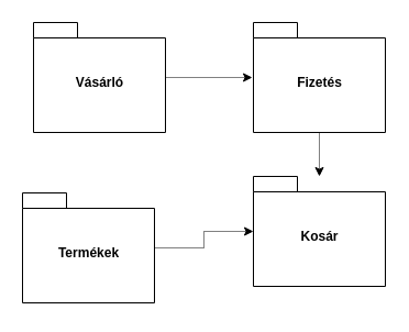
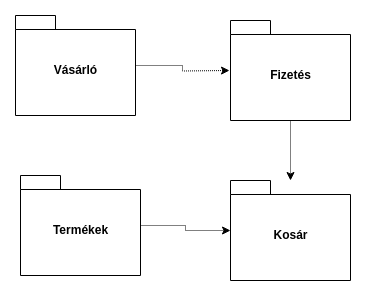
  <mxCell id="0" />
  <mxCell id="1" parent="0" />
  <mxCell id="2" style="edgeStyle=orthogonalEdgeStyle;rounded=0;orthogonalLoop=1;jettySize=auto;html=1;dashed=1;dashPattern=1 1;" edge="1" parent="1" source="3"><mxGeometry relative="1" as="geometry"><mxPoint x="229" y="70" as="targetPoint" /></mxGeometry></mxCell>
- <mxCell id="3" value="Vásárló" style="shape=folder;fontStyle=1;spacingTop=10;tabWidth=40;tabHeight=14;tabPosition=left;html=1;rounded=0;glass=0;sketch=0;gradientColor=none;gradientDirection=north;" vertex="1" parent="1"><mxGeometry x="30" y="20" width="120" height="100" as="geometry" /></mxCell>
+ <mxCell id="3" value="Vásárló" style="shape=folder;fontStyle=1;spacingTop=10;tabWidth=40;tabHeight=14;tabPosition=left;html=1;rounded=0;glass=0;sketch=0;gradientColor=none;gradientDirection=north;" vertex="1" parent="1"><mxGeometry x="15" y="15" width="120" height="100" as="geometry" /></mxCell>
  <mxCell id="4" style="edgeStyle=orthogonalEdgeStyle;rounded=0;orthogonalLoop=1;jettySize=auto;html=1;dashed=1;dashPattern=1 1;" edge="1" parent="1" source="5" target="8"><mxGeometry relative="1" as="geometry" /></mxCell>
  <mxCell id="5" value="Fizetés" style="shape=folder;fontStyle=1;spacingTop=10;tabWidth=40;tabHeight=14;tabPosition=left;html=1;rounded=0;glass=0;sketch=0;gradientColor=none;gradientDirection=north;" vertex="1" parent="1"><mxGeometry x="230" y="20" width="120" height="100" as="geometry" /></mxCell>
  <mxCell id="6" style="edgeStyle=orthogonalEdgeStyle;rounded=0;orthogonalLoop=1;jettySize=auto;html=1;dashed=1;dashPattern=1 1;" edge="1" parent="1" source="7" target="8"><mxGeometry relative="1" as="geometry" /></mxCell>
  <mxCell id="7" value="Termékek" style="shape=folder;fontStyle=1;spacingTop=10;tabWidth=40;tabHeight=14;tabPosition=left;html=1;rounded=0;glass=0;sketch=0;gradientColor=none;gradientDirection=north;" vertex="1" parent="1"><mxGeometry x="20" y="175" width="120" height="100" as="geometry" /></mxCell>
- <mxCell id="8" value="Kosár" style="shape=folder;fontStyle=1;spacingTop=10;tabWidth=40;tabHeight=14;tabPosition=left;html=1;rounded=0;glass=0;sketch=0;gradientColor=none;gradientDirection=north;" vertex="1" parent="1"><mxGeometry x="230" y="160" width="120" height="100" as="geometry" /></mxCell>
+ <mxCell id="8" value="Kosár" style="shape=folder;fontStyle=1;spacingTop=10;tabWidth=40;tabHeight=14;tabPosition=left;html=1;rounded=0;glass=0;sketch=0;gradientColor=none;gradientDirection=north;" vertex="1" parent="1"><mxGeometry x="230" y="180" width="120" height="100" as="geometry" /></mxCell>
